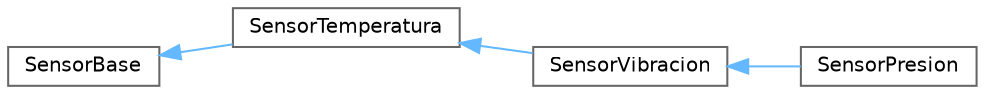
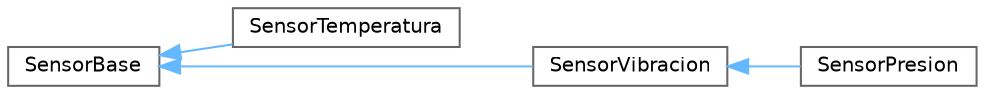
  digraph {
    rankdir=LR
    node [color=grey40 fillcolor=white fontname=Helvetica fontsize=10 shape=box style=filled]
    edge [color=steelblue1 dir=back fontname=Helvetica fontsize=10 labelfontname=Helvetica labelfontsize=10 style=solid]
    n1 [height=0.2 label=SensorBase width=0.4]
    n2 [height=0.2 label=SensorTemperatura width=0.4]
    n3 [height=0.2 label=SensorVibracion width=0.4]
    n4 [height=0.2 label=SensorPresion width=0.4]
    n1 -> n2
-   n2 -> n3
+   n1 -> n3
    n3 -> n4
  }
